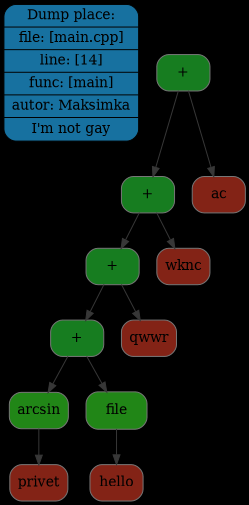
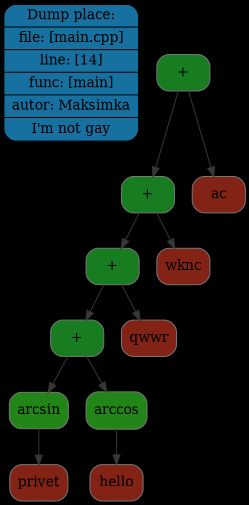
  digraph {
    bgcolor="#000000"
    rankdir=TB
    node [color="#777777" fillcolor="#832316" shape=Mrecord style=filled]
    edge [color="#373737"]
    n1 [color="#000000" fillcolor="#1771a0" label=" { Dump place: | file: [main.cpp] | line: [14] | func: [main] | autor: Maksimka | I'm not gay } "]
    n2 [fillcolor="#177d20" label="+"]
    n3 [fillcolor="#177d20" label="+"]
    n4 [label=ac]
    n5 [fillcolor="#177d20" label="+"]
    n6 [label=wknc]
    n7 [fillcolor="#177d20" label="+"]
    n8 [label=qwwr]
    n9 [fillcolor="#218617" label=arcsin]
-   n10 [fillcolor="#218617" label=file]
+   n10 [fillcolor="#218617" label=arccos]
    n11 [label=privet]
    n12 [label=hello]
    n2 -> n3
    n2 -> n4
    n3 -> n5
    n3 -> n6
    n5 -> n7
    n5 -> n8
    n7 -> n9
    n7 -> n10
    n9 -> n11
    n10 -> n12
  }
